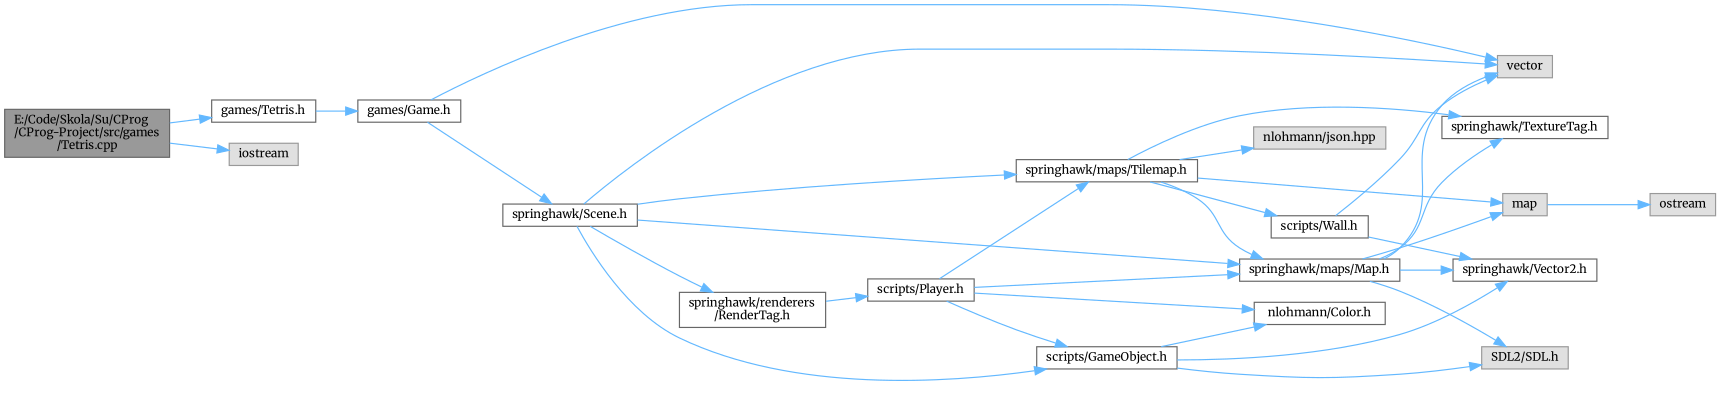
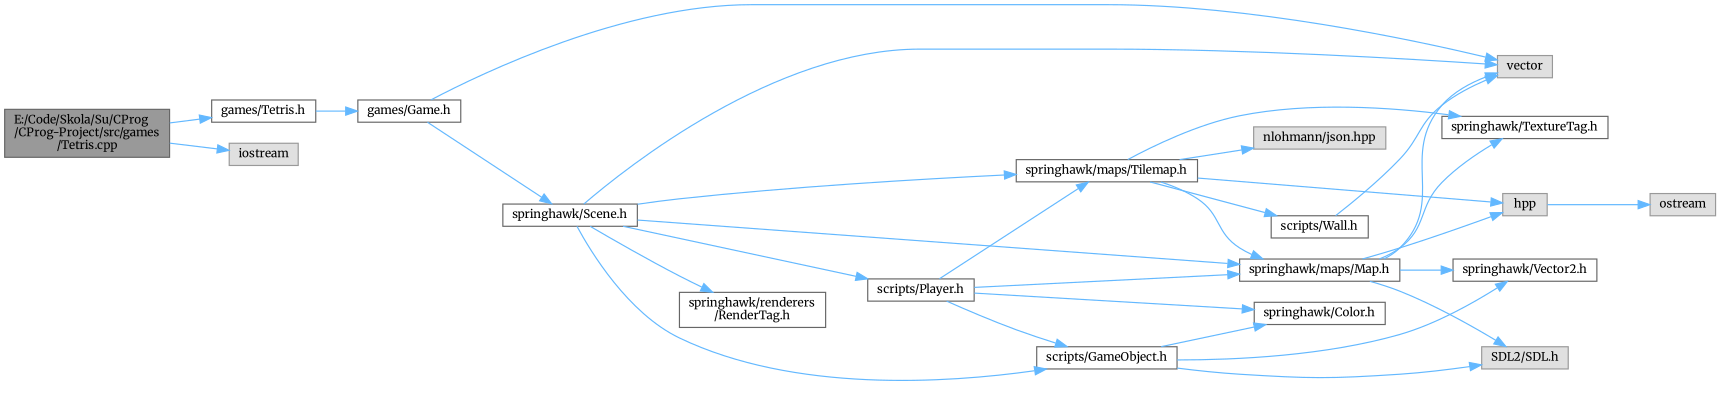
  digraph {
    fontname=Merriweather
    rankdir=LR
    node [color=grey40 fillcolor=white fontname=Merriweather fontsize=10 shape=box style=filled]
    edge [color=steelblue1 fontname=Merriweather fontsize=10 labelfontname=Helvetica labelfontsize=10 style=solid]
    n1 [color=gray40 fillcolor=grey60 fontcolor=black height=0.2 label="E:/Code/Skola/Su/CProg\l/CProg-Project/src/games\l/Tetris.cpp" width=0.4]
    n2 [height=0.2 label="games/Tetris.h" width=0.4]
    n3 [color=grey60 fillcolor="#E0E0E0" height=0.2 label=iostream width=0.4]
    n4 [height=0.2 label="games/Game.h" width=0.4]
    n5 [color=grey60 fillcolor="#E0E0E0" height=0.2 label=vector width=0.4]
    n6 [height=0.2 label="springhawk/Scene.h" width=0.4]
    n7 [height=0.2 label="scripts/Player.h" width=0.4]
    n8 [height=0.2 label="scripts/GameObject.h" width=0.4]
    n9 [height=0.2 label="springhawk/maps/Map.h" width=0.4]
    n10 [height=0.2 label="springhawk/maps/Tilemap.h" width=0.4]
    n11 [height=0.2 label="springhawk/renderers\l/RenderTag.h" width=0.4]
-   n12 [height=0.2 label="nlohmann/Color.h" width=0.4]
+   n12 [height=0.2 label="springhawk/Color.h" width=0.4]
    n13 [height=0.2 label="springhawk/Vector2.h" width=0.4]
    n14 [color=grey60 fillcolor="#E0E0E0" height=0.2 label="SDL2/SDL.h" width=0.4]
-   n15 [color=grey60 fillcolor="#E0E0E0" height=0.2 label=map width=0.4]
+   n15 [color=grey60 fillcolor="#E0E0E0" height=0.2 label=hpp width=0.4]
    n16 [height=0.2 label="springhawk/TextureTag.h" width=0.4]
    n17 [height=0.2 label="scripts/Wall.h" width=0.4]
    n18 [color=grey60 fillcolor="#E0E0E0" height=0.2 label="nlohmann/json.hpp" width=0.4]
    n19 [color=grey60 fillcolor="#E0E0E0" height=0.2 label=ostream width=0.4]
    n1 -> n2
    n1 -> n3
    n2 -> n4
    n4 -> n5
    n4 -> n6
    n6 -> n5
-   n11 -> n7
+   n6 -> n7
    n6 -> n8
    n6 -> n9
    n6 -> n10
    n6 -> n11
    n7 -> n8
    n7 -> n9
    n7 -> n10
    n7 -> n12
    n8 -> n12
    n8 -> n13
    n8 -> n14
    n9 -> n5
    n9 -> n13
    n9 -> n14
    n9 -> n15
    n9 -> n16
    n10 -> n9
    n10 -> n15
    n10 -> n16
    n10 -> n17
    n10 -> n18
    n15 -> n19
    n17 -> n5
-   n17 -> n13
  }
